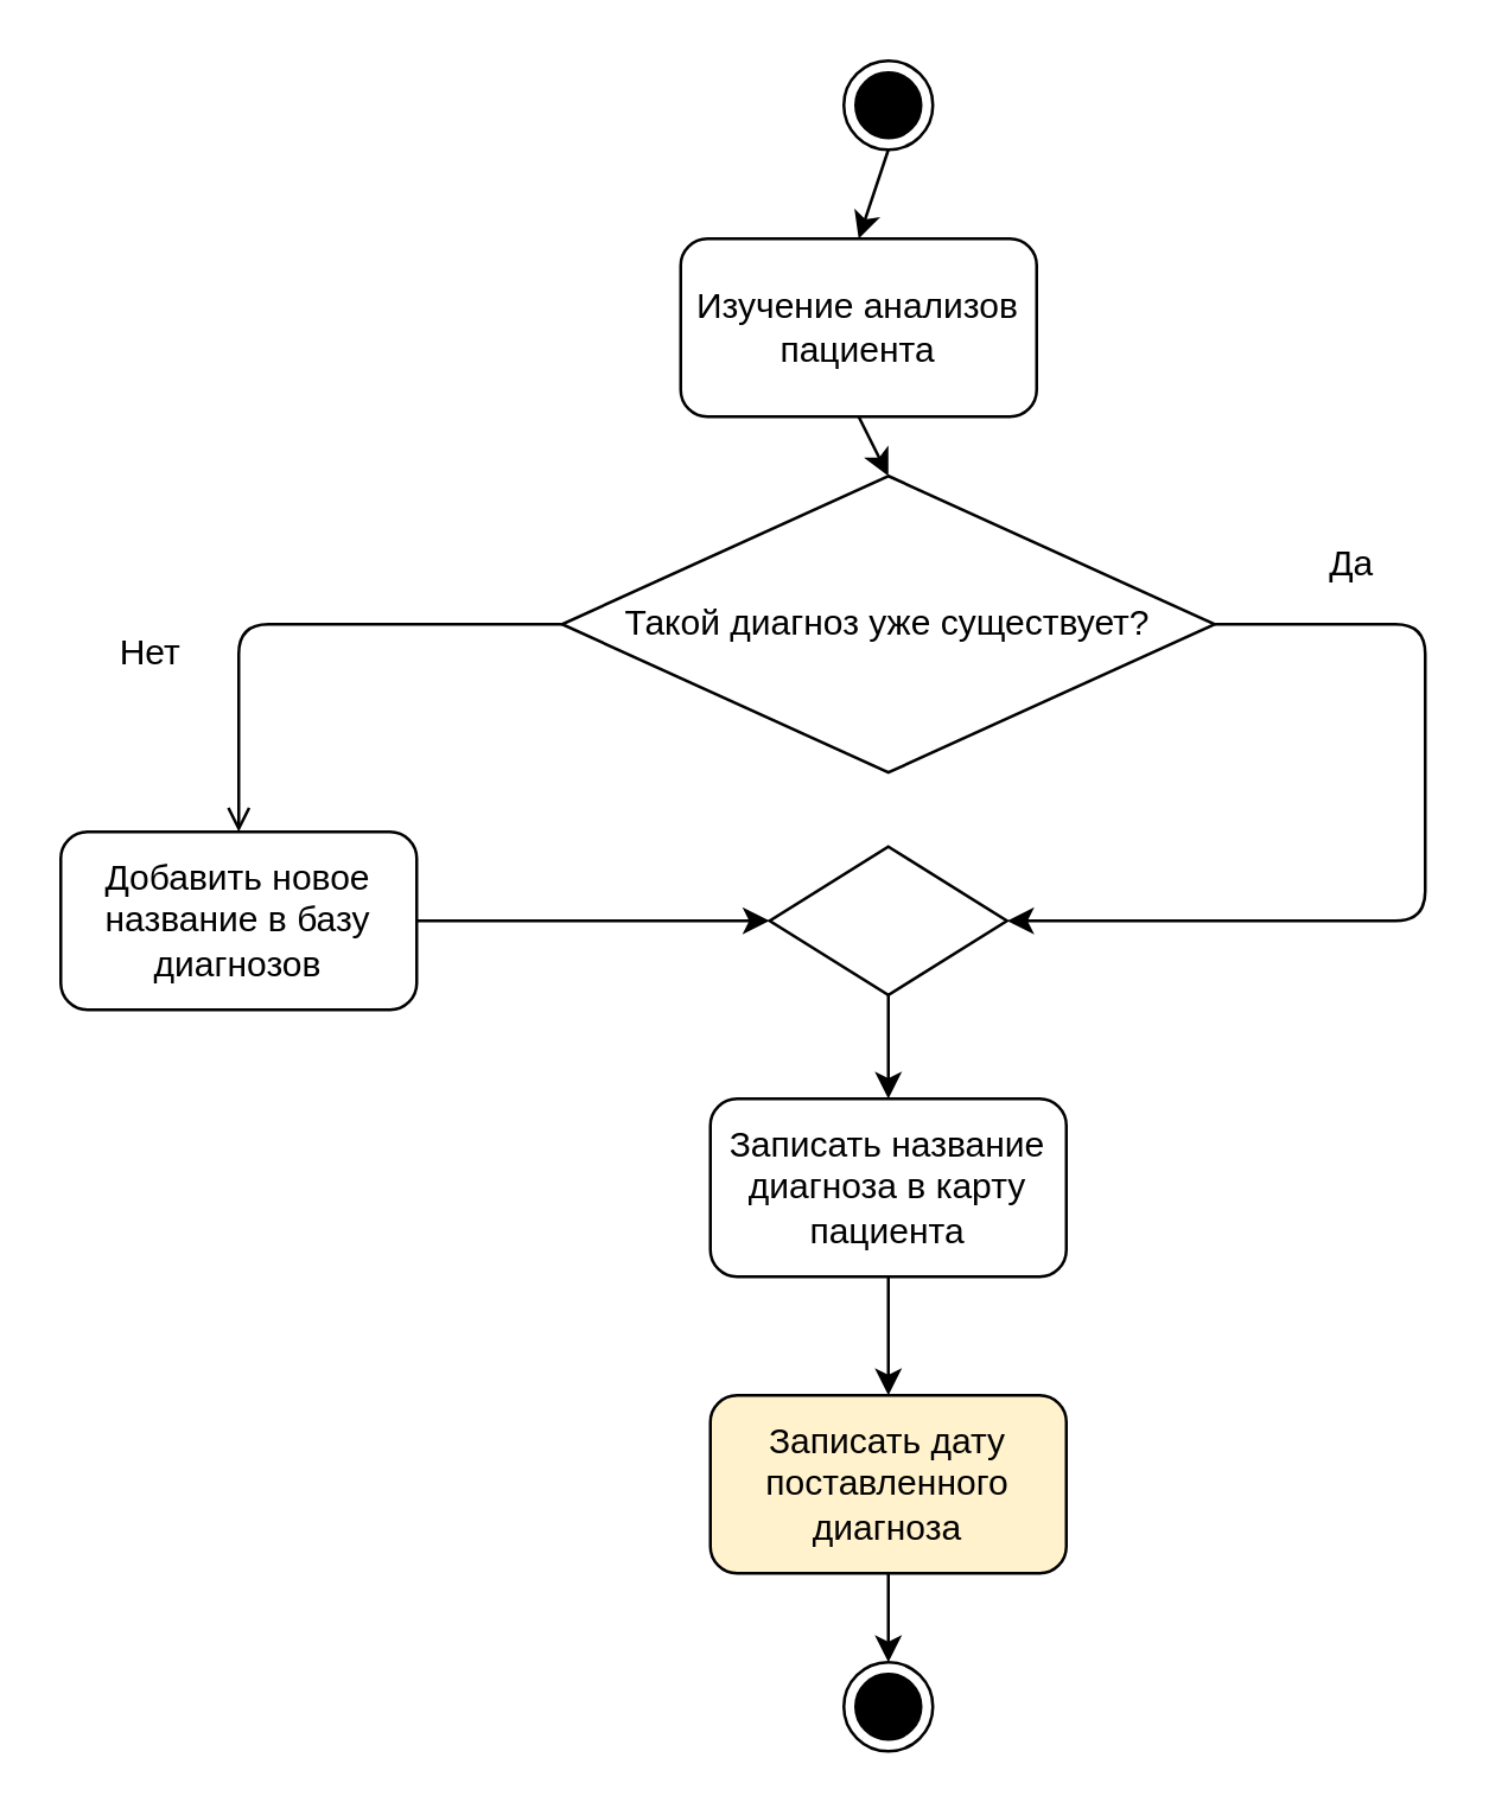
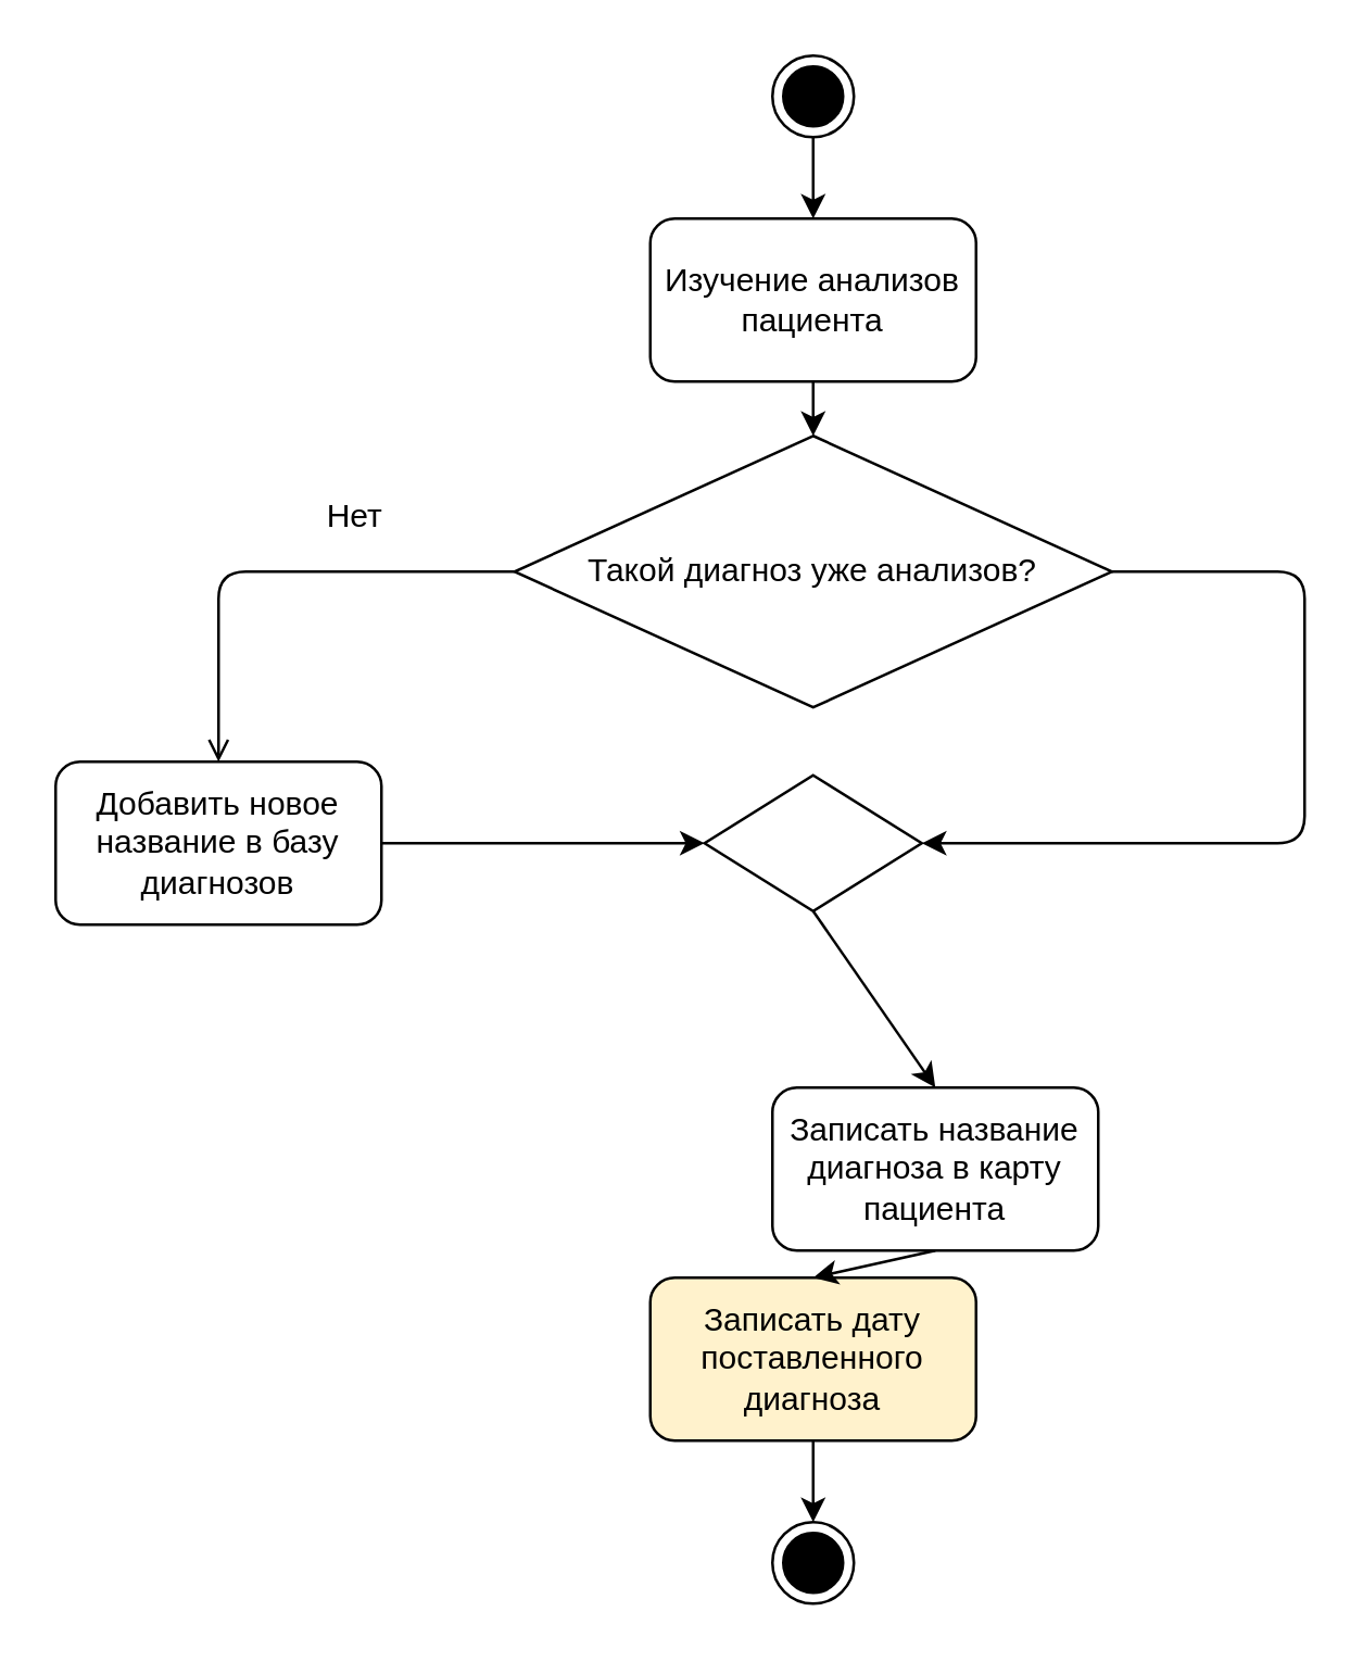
  <mxCell id="0" />
  <mxCell id="1" parent="0" />
  <mxCell id="2" value="" style="ellipse;html=1;shape=endState;fillColor=#000000;strokeColor=#000000;" parent="1" vertex="1"><mxGeometry x="284" y="20" width="30" height="30" as="geometry" /></mxCell>
  <mxCell id="3" value="" style="endArrow=classic;html=1;exitX=0.5;exitY=1;exitDx=0;exitDy=0;entryX=0.5;entryY=0;entryDx=0;entryDy=0;" parent="1" source="2" target="4" edge="1"><mxGeometry width="50" height="50" relative="1" as="geometry"><mxPoint x="290" y="210" as="sourcePoint" /><mxPoint x="299" y="130" as="targetPoint" /></mxGeometry></mxCell>
- <mxCell id="4" value="Изучение анализов пациента" style="rounded=1;whiteSpace=wrap;html=1;" parent="1" vertex="1"><mxGeometry x="229" y="80" width="120" height="60" as="geometry" /></mxCell>
- <mxCell id="5" value="Такой диагноз уже существует?" style="rhombus;whiteSpace=wrap;html=1;" parent="1" vertex="1"><mxGeometry x="189" y="160" width="220" height="100" as="geometry" /></mxCell>
+ <mxCell id="4" value="Изучение анализов пациента" style="rounded=1;whiteSpace=wrap;html=1;" parent="1" vertex="1"><mxGeometry x="239" y="80" width="120" height="60" as="geometry" /></mxCell>
+ <mxCell id="5" value="Такой диагноз уже анализов?" style="rhombus;whiteSpace=wrap;html=1;" parent="1" vertex="1"><mxGeometry x="189" y="160" width="220" height="100" as="geometry" /></mxCell>
  <mxCell id="6" value="" style="endArrow=classic;html=1;exitX=0.5;exitY=1;exitDx=0;exitDy=0;entryX=0.5;entryY=0;entryDx=0;entryDy=0;" parent="1" source="4" target="5" edge="1"><mxGeometry width="50" height="50" relative="1" as="geometry"><mxPoint x="290" y="210" as="sourcePoint" /><mxPoint x="340" y="160" as="targetPoint" /></mxGeometry></mxCell>
  <mxCell id="7" value="" style="endArrow=open;html=1;exitX=0;exitY=0.5;exitDx=0;exitDy=0;edgeStyle=orthogonalEdgeStyle;entryX=0.5;entryY=0;entryDx=0;entryDy=0;" parent="1" source="5" target="11" edge="1"><mxGeometry width="50" height="50" relative="1" as="geometry"><mxPoint x="290" y="210" as="sourcePoint" /><mxPoint x="80" y="270" as="targetPoint" /></mxGeometry></mxCell>
  <mxCell id="8" value="" style="endArrow=classic;html=1;exitX=1;exitY=0.5;exitDx=0;exitDy=0;edgeStyle=orthogonalEdgeStyle;entryX=1;entryY=0.5;entryDx=0;entryDy=0;" parent="1" source="5" target="12" edge="1"><mxGeometry width="50" height="50" relative="1" as="geometry"><mxPoint x="290" y="210" as="sourcePoint" /><mxPoint x="420" y="300" as="targetPoint" /><Array as="points"><mxPoint x="480" y="210" /><mxPoint x="480" y="310" /></Array></mxGeometry></mxCell>
- <mxCell id="9" value="Да" style="text;html=1;resizable=0;autosize=1;align=center;verticalAlign=middle;points=[];fillColor=none;strokeColor=none;rounded=0;" parent="1" vertex="1"><mxGeometry x="440" y="180" width="30" height="20" as="geometry" /></mxCell>
- <mxCell id="10" value="Нет" style="text;html=1;resizable=0;autosize=1;align=center;verticalAlign=middle;points=[];fillColor=none;strokeColor=none;rounded=0;" parent="1" vertex="1"><mxGeometry x="30" y="210" width="40" height="20" as="geometry" /></mxCell>
+ <mxCell id="10" value="Нет" style="text;html=1;resizable=0;autosize=1;align=center;verticalAlign=middle;points=[];fillColor=none;strokeColor=none;rounded=0;" parent="1" vertex="1"><mxGeometry x="110" y="180" width="40" height="20" as="geometry" /></mxCell>
  <mxCell id="11" value="Добавить новое название в базу диагнозов" style="rounded=1;whiteSpace=wrap;html=1;" parent="1" vertex="1"><mxGeometry x="20" y="280" width="120" height="60" as="geometry" /></mxCell>
  <mxCell id="12" value="" style="rhombus;whiteSpace=wrap;html=1;" parent="1" vertex="1"><mxGeometry x="259" y="285" width="80" height="50" as="geometry" /></mxCell>
  <mxCell id="13" value="" style="endArrow=classic;html=1;exitX=1;exitY=0.5;exitDx=0;exitDy=0;entryX=0;entryY=0.5;entryDx=0;entryDy=0;" parent="1" source="11" target="12" edge="1"><mxGeometry width="50" height="50" relative="1" as="geometry"><mxPoint x="290" y="380" as="sourcePoint" /><mxPoint x="290" y="320" as="targetPoint" /></mxGeometry></mxCell>
  <mxCell id="14" value="" style="endArrow=classic;html=1;exitX=0.5;exitY=1;exitDx=0;exitDy=0;entryX=0.5;entryY=0;entryDx=0;entryDy=0;" parent="1" source="12" target="15" edge="1"><mxGeometry width="50" height="50" relative="1" as="geometry"><mxPoint x="290" y="380" as="sourcePoint" /><mxPoint x="299" y="400" as="targetPoint" /></mxGeometry></mxCell>
- <mxCell id="15" value="Записать название диагноза в карту пациента" style="rounded=1;whiteSpace=wrap;html=1;" parent="1" vertex="1"><mxGeometry x="239" y="370" width="120" height="60" as="geometry" /></mxCell>
+ <mxCell id="15" value="Записать название диагноза в карту пациента" style="rounded=1;whiteSpace=wrap;html=1;" parent="1" vertex="1"><mxGeometry x="284" y="400" width="120" height="60" as="geometry" /></mxCell>
  <mxCell id="16" value="Записать дату поставленного диагноза" style="rounded=1;whiteSpace=wrap;html=1;fillColor=#fff2cc;" parent="1" vertex="1"><mxGeometry x="239" y="470" width="120" height="60" as="geometry" /></mxCell>
  <mxCell id="17" value="" style="endArrow=classic;html=1;exitX=0.5;exitY=1;exitDx=0;exitDy=0;entryX=0.5;entryY=0;entryDx=0;entryDy=0;" parent="1" source="15" target="16" edge="1"><mxGeometry width="50" height="50" relative="1" as="geometry"><mxPoint x="290" y="360" as="sourcePoint" /><mxPoint x="340" y="310" as="targetPoint" /></mxGeometry></mxCell>
  <mxCell id="18" value="" style="endArrow=classic;html=1;exitX=0.5;exitY=1;exitDx=0;exitDy=0;entryX=0.5;entryY=0;entryDx=0;entryDy=0;" parent="1" source="16" target="19" edge="1"><mxGeometry width="50" height="50" relative="1" as="geometry"><mxPoint x="290" y="440" as="sourcePoint" /><mxPoint x="299" y="570" as="targetPoint" /></mxGeometry></mxCell>
  <mxCell id="19" value="" style="ellipse;html=1;shape=endState;fillColor=#000000;strokeColor=#000000;" parent="1" vertex="1"><mxGeometry x="284" y="560" width="30" height="30" as="geometry" /></mxCell>
